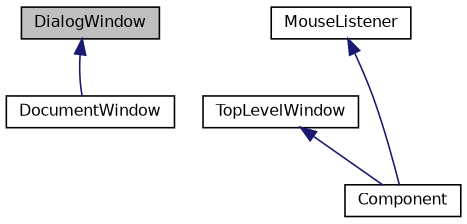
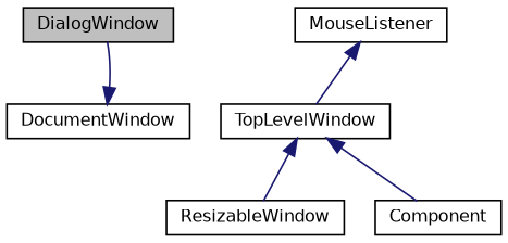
  digraph {
    node [color=black fontname=Helvetica fontsize=10 shape=record]
    edge [color=midnightblue dir=back fontname=Helvetica fontsize=10 labelfontname=Helvetica labelfontsize=10 style=solid]
    n1 [fillcolor=grey75 fontcolor=black height=0.2 label=DialogWindow style=filled width=0.4]
    n2 [height=0.2 label=DocumentWindow width=0.4]
+   n3 [height=0.2 label=ResizableWindow width=0.4]
    n4 [height=0.2 label=TopLevelWindow width=0.4]
    n5 [height=0.2 label=Component width=0.4]
    n6 [height=0.2 label=MouseListener width=0.4]
-   n1 -> n2
+   n2 -> n1
+   n4 -> n3
    n4 -> n5
-   n6 -> n5
+   n6 -> n4
  }
